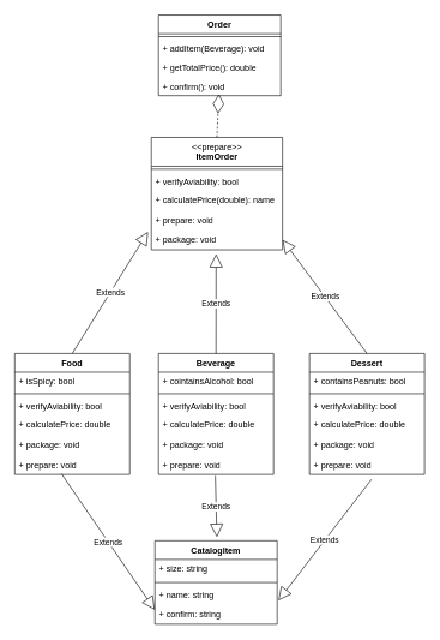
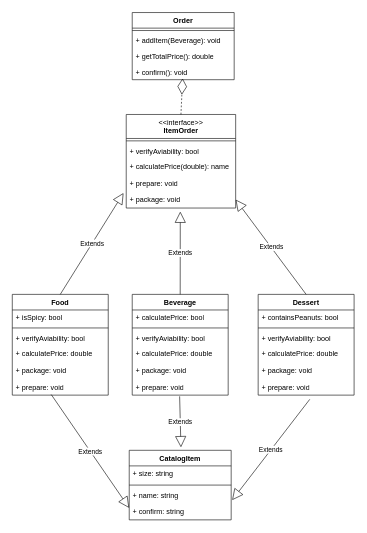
  <mxCell id="0" />
  <mxCell id="1" parent="0" />
  <mxCell id="2" value="Food" style="swimlane;fontStyle=1;align=center;verticalAlign=top;childLayout=stackLayout;horizontal=1;startSize=26;horizontalStack=0;resizeParent=1;resizeParentMax=0;resizeLast=0;collapsible=1;marginBottom=0;whiteSpace=wrap;html=1;" vertex="1" parent="1"><mxGeometry x="20" y="490" width="160" height="168" as="geometry" /></mxCell>
  <mxCell id="3" value="+ isSpicy: bool" style="text;strokeColor=none;fillColor=none;align=left;verticalAlign=top;spacingLeft=4;spacingRight=4;overflow=hidden;rotatable=0;points=[[0,0.5],[1,0.5]];portConstraint=eastwest;whiteSpace=wrap;html=1;" vertex="1" parent="2"><mxGeometry y="26" width="160" height="26" as="geometry" /></mxCell>
  <mxCell id="4" value="" style="line;strokeWidth=1;fillColor=none;align=left;verticalAlign=middle;spacingTop=-1;spacingLeft=3;spacingRight=3;rotatable=0;labelPosition=right;points=[];portConstraint=eastwest;strokeColor=inherit;" vertex="1" parent="2"><mxGeometry y="52" width="160" height="8" as="geometry" /></mxCell>
  <mxCell id="5" value="+ verifyAviability: bool" style="text;strokeColor=none;fillColor=none;align=left;verticalAlign=top;spacingLeft=4;spacingRight=4;overflow=hidden;rotatable=0;points=[[0,0.5],[1,0.5]];portConstraint=eastwest;whiteSpace=wrap;html=1;" vertex="1" parent="2"><mxGeometry y="60" width="160" height="26" as="geometry" /></mxCell>
  <mxCell id="6" value="+ calculatePrice: double&lt;div&gt;&lt;br&gt;&lt;/div&gt;" style="text;strokeColor=none;fillColor=none;align=left;verticalAlign=top;spacingLeft=4;spacingRight=4;overflow=hidden;rotatable=0;points=[[0,0.5],[1,0.5]];portConstraint=eastwest;whiteSpace=wrap;html=1;" vertex="1" parent="2"><mxGeometry y="86" width="160" height="28" as="geometry" /></mxCell>
  <mxCell id="7" value="+ package: void&lt;div&gt;&lt;br&gt;&lt;/div&gt;" style="text;strokeColor=none;fillColor=none;align=left;verticalAlign=top;spacingLeft=4;spacingRight=4;overflow=hidden;rotatable=0;points=[[0,0.5],[1,0.5]];portConstraint=eastwest;whiteSpace=wrap;html=1;" vertex="1" parent="2"><mxGeometry y="114" width="160" height="28" as="geometry" /></mxCell>
  <mxCell id="8" value="+ prepare: void" style="text;strokeColor=none;fillColor=none;align=left;verticalAlign=top;spacingLeft=4;spacingRight=4;overflow=hidden;rotatable=0;points=[[0,0.5],[1,0.5]];portConstraint=eastwest;whiteSpace=wrap;html=1;" vertex="1" parent="2"><mxGeometry y="142" width="160" height="26" as="geometry" /></mxCell>
  <mxCell id="9" value="Order" style="swimlane;fontStyle=1;align=center;verticalAlign=top;childLayout=stackLayout;horizontal=1;startSize=26;horizontalStack=0;resizeParent=1;resizeParentMax=0;resizeLast=0;collapsible=1;marginBottom=0;whiteSpace=wrap;html=1;" vertex="1" parent="1"><mxGeometry x="220" y="20" width="170" height="112" as="geometry" /></mxCell>
  <mxCell id="10" value="" style="line;strokeWidth=1;fillColor=none;align=left;verticalAlign=middle;spacingTop=-1;spacingLeft=3;spacingRight=3;rotatable=0;labelPosition=right;points=[];portConstraint=eastwest;strokeColor=inherit;" vertex="1" parent="9"><mxGeometry y="26" width="170" height="8" as="geometry" /></mxCell>
  <mxCell id="11" value="+ addItem(Beverage): void" style="text;strokeColor=none;fillColor=none;align=left;verticalAlign=top;spacingLeft=4;spacingRight=4;overflow=hidden;rotatable=0;points=[[0,0.5],[1,0.5]];portConstraint=eastwest;whiteSpace=wrap;html=1;" vertex="1" parent="9"><mxGeometry y="34" width="170" height="26" as="geometry" /></mxCell>
  <mxCell id="12" value="+ getTotalPrice(): double" style="text;strokeColor=none;fillColor=none;align=left;verticalAlign=top;spacingLeft=4;spacingRight=4;overflow=hidden;rotatable=0;points=[[0,0.5],[1,0.5]];portConstraint=eastwest;whiteSpace=wrap;html=1;" vertex="1" parent="9"><mxGeometry y="60" width="170" height="26" as="geometry" /></mxCell>
  <mxCell id="13" value="+ confirm(): void" style="text;strokeColor=none;fillColor=none;align=left;verticalAlign=top;spacingLeft=4;spacingRight=4;overflow=hidden;rotatable=0;points=[[0,0.5],[1,0.5]];portConstraint=eastwest;whiteSpace=wrap;html=1;" vertex="1" parent="9"><mxGeometry y="86" width="170" height="26" as="geometry" /></mxCell>
  <mxCell id="14" value="Beverage" style="swimlane;fontStyle=1;align=center;verticalAlign=top;childLayout=stackLayout;horizontal=1;startSize=26;horizontalStack=0;resizeParent=1;resizeParentMax=0;resizeLast=0;collapsible=1;marginBottom=0;whiteSpace=wrap;html=1;" vertex="1" parent="1"><mxGeometry x="220" y="490" width="160" height="168" as="geometry" /></mxCell>
- <mxCell id="15" value="+ cointainsAlcohol: bool" style="text;strokeColor=none;fillColor=none;align=left;verticalAlign=top;spacingLeft=4;spacingRight=4;overflow=hidden;rotatable=0;points=[[0,0.5],[1,0.5]];portConstraint=eastwest;whiteSpace=wrap;html=1;" vertex="1" parent="14"><mxGeometry y="26" width="160" height="26" as="geometry" /></mxCell>
+ <mxCell id="15" value="+ calculatePrice: bool" style="text;strokeColor=none;fillColor=none;align=left;verticalAlign=top;spacingLeft=4;spacingRight=4;overflow=hidden;rotatable=0;points=[[0,0.5],[1,0.5]];portConstraint=eastwest;whiteSpace=wrap;html=1;" vertex="1" parent="14"><mxGeometry y="26" width="160" height="26" as="geometry" /></mxCell>
  <mxCell id="16" value="" style="line;strokeWidth=1;fillColor=none;align=left;verticalAlign=middle;spacingTop=-1;spacingLeft=3;spacingRight=3;rotatable=0;labelPosition=right;points=[];portConstraint=eastwest;strokeColor=inherit;" vertex="1" parent="14"><mxGeometry y="52" width="160" height="8" as="geometry" /></mxCell>
  <mxCell id="17" value="+ verifyAviability: bool" style="text;strokeColor=none;fillColor=none;align=left;verticalAlign=top;spacingLeft=4;spacingRight=4;overflow=hidden;rotatable=0;points=[[0,0.5],[1,0.5]];portConstraint=eastwest;whiteSpace=wrap;html=1;" vertex="1" parent="14"><mxGeometry y="60" width="160" height="26" as="geometry" /></mxCell>
  <mxCell id="18" value="+ calculatePrice: double&lt;div&gt;&lt;br&gt;&lt;/div&gt;" style="text;strokeColor=none;fillColor=none;align=left;verticalAlign=top;spacingLeft=4;spacingRight=4;overflow=hidden;rotatable=0;points=[[0,0.5],[1,0.5]];portConstraint=eastwest;whiteSpace=wrap;html=1;" vertex="1" parent="14"><mxGeometry y="86" width="160" height="28" as="geometry" /></mxCell>
  <mxCell id="19" value="+ package: void&lt;div&gt;&lt;br&gt;&lt;/div&gt;" style="text;strokeColor=none;fillColor=none;align=left;verticalAlign=top;spacingLeft=4;spacingRight=4;overflow=hidden;rotatable=0;points=[[0,0.5],[1,0.5]];portConstraint=eastwest;whiteSpace=wrap;html=1;" vertex="1" parent="14"><mxGeometry y="114" width="160" height="28" as="geometry" /></mxCell>
  <mxCell id="20" value="+ prepare: void" style="text;strokeColor=none;fillColor=none;align=left;verticalAlign=top;spacingLeft=4;spacingRight=4;overflow=hidden;rotatable=0;points=[[0,0.5],[1,0.5]];portConstraint=eastwest;whiteSpace=wrap;html=1;" vertex="1" parent="14"><mxGeometry y="142" width="160" height="26" as="geometry" /></mxCell>
  <mxCell id="21" value="Dessert" style="swimlane;fontStyle=1;align=center;verticalAlign=top;childLayout=stackLayout;horizontal=1;startSize=26;horizontalStack=0;resizeParent=1;resizeParentMax=0;resizeLast=0;collapsible=1;marginBottom=0;whiteSpace=wrap;html=1;" vertex="1" parent="1"><mxGeometry x="430" y="490" width="160" height="168" as="geometry" /></mxCell>
  <mxCell id="22" value="+ containsPeanuts: bool" style="text;strokeColor=none;fillColor=none;align=left;verticalAlign=top;spacingLeft=4;spacingRight=4;overflow=hidden;rotatable=0;points=[[0,0.5],[1,0.5]];portConstraint=eastwest;whiteSpace=wrap;html=1;" vertex="1" parent="21"><mxGeometry y="26" width="160" height="26" as="geometry" /></mxCell>
  <mxCell id="23" value="" style="line;strokeWidth=1;fillColor=none;align=left;verticalAlign=middle;spacingTop=-1;spacingLeft=3;spacingRight=3;rotatable=0;labelPosition=right;points=[];portConstraint=eastwest;strokeColor=inherit;" vertex="1" parent="21"><mxGeometry y="52" width="160" height="8" as="geometry" /></mxCell>
  <mxCell id="24" value="+ verifyAviability: bool" style="text;strokeColor=none;fillColor=none;align=left;verticalAlign=top;spacingLeft=4;spacingRight=4;overflow=hidden;rotatable=0;points=[[0,0.5],[1,0.5]];portConstraint=eastwest;whiteSpace=wrap;html=1;" vertex="1" parent="21"><mxGeometry y="60" width="160" height="26" as="geometry" /></mxCell>
  <mxCell id="25" value="+ calculatePrice: double&lt;div&gt;&lt;br&gt;&lt;/div&gt;" style="text;strokeColor=none;fillColor=none;align=left;verticalAlign=top;spacingLeft=4;spacingRight=4;overflow=hidden;rotatable=0;points=[[0,0.5],[1,0.5]];portConstraint=eastwest;whiteSpace=wrap;html=1;" vertex="1" parent="21"><mxGeometry y="86" width="160" height="28" as="geometry" /></mxCell>
  <mxCell id="26" value="+ package: void&lt;div&gt;&lt;br&gt;&lt;/div&gt;" style="text;strokeColor=none;fillColor=none;align=left;verticalAlign=top;spacingLeft=4;spacingRight=4;overflow=hidden;rotatable=0;points=[[0,0.5],[1,0.5]];portConstraint=eastwest;whiteSpace=wrap;html=1;" vertex="1" parent="21"><mxGeometry y="114" width="160" height="28" as="geometry" /></mxCell>
  <mxCell id="27" value="+ prepare: void" style="text;strokeColor=none;fillColor=none;align=left;verticalAlign=top;spacingLeft=4;spacingRight=4;overflow=hidden;rotatable=0;points=[[0,0.5],[1,0.5]];portConstraint=eastwest;whiteSpace=wrap;html=1;" vertex="1" parent="21"><mxGeometry y="142" width="160" height="26" as="geometry" /></mxCell>
  <mxCell id="28" value="Extends" style="endArrow=block;endSize=16;endFill=0;html=1;rounded=0;entryX=-0.025;entryY=0.107;entryDx=0;entryDy=0;exitX=0.5;exitY=0;exitDx=0;exitDy=0;entryPerimeter=0;" edge="1" parent="1" source="2" target="36"><mxGeometry width="160" relative="1" as="geometry"><mxPoint x="50" y="450" as="sourcePoint" /><mxPoint x="250.94" y="429.008" as="targetPoint" /></mxGeometry></mxCell>
  <mxCell id="29" value="Extends" style="endArrow=block;endSize=16;endFill=0;html=1;rounded=0;entryX=0.494;entryY=1.214;entryDx=0;entryDy=0;entryPerimeter=0;exitX=0.5;exitY=0;exitDx=0;exitDy=0;" edge="1" parent="1" source="14" target="36"><mxGeometry width="160" relative="1" as="geometry"><mxPoint x="75" y="530" as="sourcePoint" /><mxPoint x="288.04" y="426.012" as="targetPoint" /></mxGeometry></mxCell>
  <mxCell id="30" value="Extends" style="endArrow=block;endSize=16;endFill=0;html=1;rounded=0;entryX=1;entryY=0.5;entryDx=0;entryDy=0;exitX=0.5;exitY=0;exitDx=0;exitDy=0;" edge="1" parent="1" source="21" target="36"><mxGeometry width="160" relative="1" as="geometry"><mxPoint x="330" y="517" as="sourcePoint" /><mxPoint x="339" y="428" as="targetPoint" /></mxGeometry></mxCell>
- <mxCell id="31" value="&lt;div&gt;&lt;span style=&quot;font-weight: normal;&quot;&gt;&amp;lt;&amp;lt;prepare&amp;gt;&amp;gt;&lt;/span&gt;&lt;/div&gt;ItemOrder" style="swimlane;fontStyle=1;align=center;verticalAlign=top;childLayout=stackLayout;horizontal=1;startSize=40;horizontalStack=0;resizeParent=1;resizeParentMax=0;resizeLast=0;collapsible=1;marginBottom=0;whiteSpace=wrap;html=1;" vertex="1" parent="1"><mxGeometry x="210" y="190" width="182.5" height="156" as="geometry" /></mxCell>
+ <mxCell id="31" value="&lt;div&gt;&lt;span style=&quot;font-weight: normal;&quot;&gt;&amp;lt;&amp;lt;interface&amp;gt;&amp;gt;&lt;/span&gt;&lt;/div&gt;ItemOrder" style="swimlane;fontStyle=1;align=center;verticalAlign=top;childLayout=stackLayout;horizontal=1;startSize=40;horizontalStack=0;resizeParent=1;resizeParentMax=0;resizeLast=0;collapsible=1;marginBottom=0;whiteSpace=wrap;html=1;" vertex="1" parent="1"><mxGeometry x="210" y="190" width="182.5" height="156" as="geometry" /></mxCell>
  <mxCell id="32" value="" style="line;strokeWidth=1;fillColor=none;align=left;verticalAlign=middle;spacingTop=-1;spacingLeft=3;spacingRight=3;rotatable=0;labelPosition=right;points=[];portConstraint=eastwest;strokeColor=inherit;" vertex="1" parent="31"><mxGeometry y="40" width="182.5" height="8" as="geometry" /></mxCell>
  <mxCell id="33" value="+ verifyAviability: bool" style="text;strokeColor=none;fillColor=none;align=left;verticalAlign=top;spacingLeft=4;spacingRight=4;overflow=hidden;rotatable=0;points=[[0,0.5],[1,0.5]];portConstraint=eastwest;whiteSpace=wrap;html=1;" vertex="1" parent="31"><mxGeometry y="48" width="182.5" height="26" as="geometry" /></mxCell>
  <mxCell id="34" value="+ calculatePrice(double): name&lt;div&gt;&lt;br&gt;&lt;/div&gt;" style="text;strokeColor=none;fillColor=none;align=left;verticalAlign=top;spacingLeft=4;spacingRight=4;overflow=hidden;rotatable=0;points=[[0,0.5],[1,0.5]];portConstraint=eastwest;whiteSpace=wrap;html=1;" vertex="1" parent="31"><mxGeometry y="74" width="182.5" height="28" as="geometry" /></mxCell>
  <mxCell id="35" value="+ prepare: void" style="text;strokeColor=none;fillColor=none;align=left;verticalAlign=top;spacingLeft=4;spacingRight=4;overflow=hidden;rotatable=0;points=[[0,0.5],[1,0.5]];portConstraint=eastwest;whiteSpace=wrap;html=1;" vertex="1" parent="31"><mxGeometry y="102" width="182.5" height="26" as="geometry" /></mxCell>
  <mxCell id="36" value="+ package: void&lt;div&gt;&lt;br&gt;&lt;/div&gt;" style="text;strokeColor=none;fillColor=none;align=left;verticalAlign=top;spacingLeft=4;spacingRight=4;overflow=hidden;rotatable=0;points=[[0,0.5],[1,0.5]];portConstraint=eastwest;whiteSpace=wrap;html=1;" vertex="1" parent="31"><mxGeometry y="128" width="182.5" height="28" as="geometry" /></mxCell>
  <mxCell id="37" value="" style="endArrow=diamondThin;endFill=0;endSize=24;html=1;rounded=0;exitX=0.5;exitY=0;exitDx=0;exitDy=0;entryX=0.494;entryY=0.923;entryDx=0;entryDy=0;entryPerimeter=0;dashed=1;" edge="1" parent="1" source="31" target="13"><mxGeometry width="160" relative="1" as="geometry"><mxPoint x="300" y="200" as="sourcePoint" /><mxPoint x="305" y="150" as="targetPoint" /></mxGeometry></mxCell>
  <mxCell id="38" value="CatalogItem" style="swimlane;fontStyle=1;align=center;verticalAlign=top;childLayout=stackLayout;horizontal=1;startSize=26;horizontalStack=0;resizeParent=1;resizeParentMax=0;resizeLast=0;collapsible=1;marginBottom=0;whiteSpace=wrap;html=1;" vertex="1" parent="1"><mxGeometry x="215" y="750" width="170" height="116" as="geometry" /></mxCell>
  <mxCell id="39" value="+ size: string&lt;div&gt;&lt;br&gt;&lt;/div&gt;" style="text;strokeColor=none;fillColor=none;align=left;verticalAlign=top;spacingLeft=4;spacingRight=4;overflow=hidden;rotatable=0;points=[[0,0.5],[1,0.5]];portConstraint=eastwest;whiteSpace=wrap;html=1;" vertex="1" parent="38"><mxGeometry y="26" width="170" height="28" as="geometry" /></mxCell>
  <mxCell id="40" value="" style="line;strokeWidth=1;fillColor=none;align=left;verticalAlign=middle;spacingTop=-1;spacingLeft=3;spacingRight=3;rotatable=0;labelPosition=right;points=[];portConstraint=eastwest;strokeColor=inherit;" vertex="1" parent="38"><mxGeometry y="54" width="170" height="8" as="geometry" /></mxCell>
  <mxCell id="41" value="+ name: string" style="text;strokeColor=none;fillColor=none;align=left;verticalAlign=top;spacingLeft=4;spacingRight=4;overflow=hidden;rotatable=0;points=[[0,0.5],[1,0.5]];portConstraint=eastwest;whiteSpace=wrap;html=1;" vertex="1" parent="38"><mxGeometry y="62" width="170" height="26" as="geometry" /></mxCell>
  <mxCell id="42" value="+ confirm: string&lt;div&gt;&lt;br&gt;&lt;/div&gt;" style="text;strokeColor=none;fillColor=none;align=left;verticalAlign=top;spacingLeft=4;spacingRight=4;overflow=hidden;rotatable=0;points=[[0,0.5],[1,0.5]];portConstraint=eastwest;whiteSpace=wrap;html=1;" vertex="1" parent="38"><mxGeometry y="88" width="170" height="28" as="geometry" /></mxCell>
  <mxCell id="43" value="Extends" style="endArrow=block;endSize=16;endFill=0;html=1;rounded=0;entryX=-0.001;entryY=0.286;entryDx=0;entryDy=0;exitX=0.406;exitY=0.962;exitDx=0;exitDy=0;entryPerimeter=0;exitPerimeter=0;" edge="1" parent="1" source="8" target="42"><mxGeometry width="160" relative="1" as="geometry"><mxPoint x="110" y="500" as="sourcePoint" /><mxPoint x="215" y="344" as="targetPoint" /></mxGeometry></mxCell>
  <mxCell id="44" value="Extends" style="endArrow=block;endSize=16;endFill=0;html=1;rounded=0;entryX=0.5;entryY=0;entryDx=0;entryDy=0;entryPerimeter=0;exitX=0.494;exitY=1.077;exitDx=0;exitDy=0;exitPerimeter=0;" edge="1" parent="1" source="20"><mxGeometry width="160" relative="1" as="geometry"><mxPoint x="310" y="500" as="sourcePoint" /><mxPoint x="301.25" y="745" as="targetPoint" /></mxGeometry></mxCell>
  <mxCell id="45" value="Extends" style="endArrow=block;endSize=16;endFill=0;html=1;rounded=0;entryX=1.01;entryY=0.808;entryDx=0;entryDy=0;exitX=0.538;exitY=1.269;exitDx=0;exitDy=0;exitPerimeter=0;entryPerimeter=0;" edge="1" parent="1" source="27" target="41"><mxGeometry width="160" relative="1" as="geometry"><mxPoint x="520" y="500" as="sourcePoint" /><mxPoint x="403" y="355" as="targetPoint" /></mxGeometry></mxCell>
